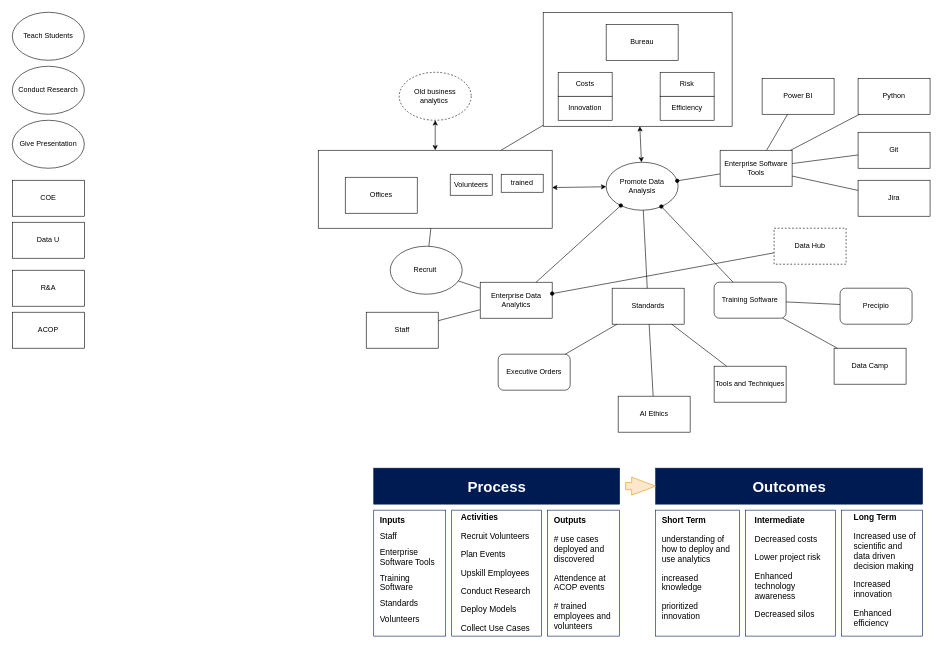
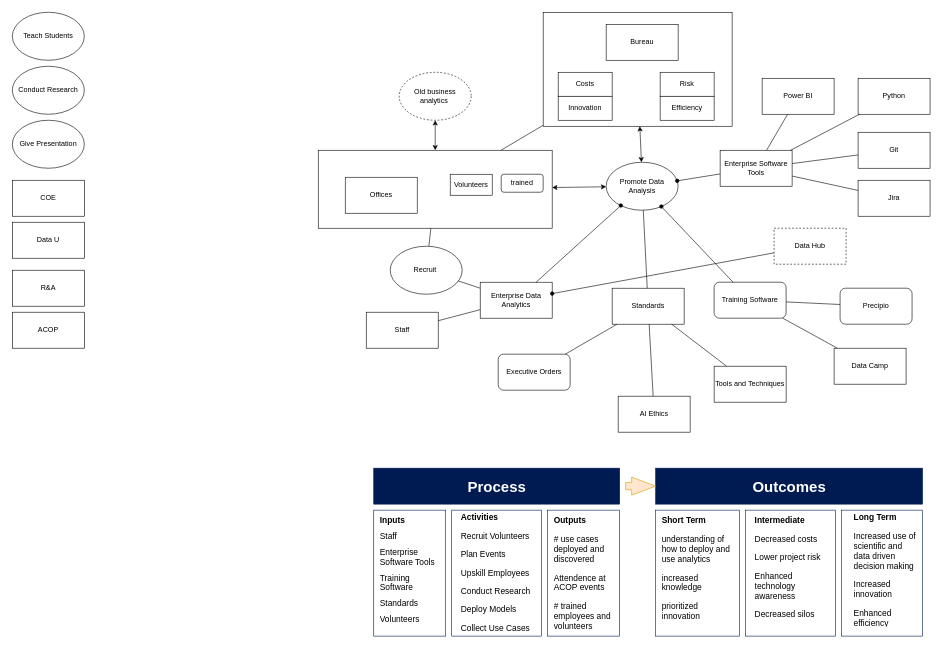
  <mxCell id="0" />
  <mxCell id="1" parent="0" />
  <mxCell id="2" value="" style="rounded=0;whiteSpace=wrap;html=1;" vertex="1" parent="1"><mxGeometry x="530" y="250" width="390" height="130" as="geometry" /></mxCell>
  <mxCell id="3" value="" style="rounded=0;whiteSpace=wrap;html=1;" vertex="1" parent="1"><mxGeometry x="905" y="20" width="315" height="190" as="geometry" /></mxCell>
  <mxCell id="4" value="Data U" style="rounded=0;whiteSpace=wrap;html=1;" vertex="1" parent="1"><mxGeometry x="20" y="370" width="120" height="60" as="geometry" /></mxCell>
  <mxCell id="5" value="ACOP" style="rounded=0;whiteSpace=wrap;html=1;" vertex="1" parent="1"><mxGeometry x="20" y="520" width="120" height="60" as="geometry" /></mxCell>
  <mxCell id="6" value="COE" style="rounded=0;whiteSpace=wrap;html=1;" vertex="1" parent="1"><mxGeometry x="20" y="300" width="120" height="60" as="geometry" /></mxCell>
  <mxCell id="7" value="R&amp;amp;A" style="rounded=0;whiteSpace=wrap;html=1;" vertex="1" parent="1"><mxGeometry x="20" y="450" width="120" height="60" as="geometry" /></mxCell>
  <mxCell id="8" value="Conduct Research" style="ellipse;whiteSpace=wrap;html=1;" vertex="1" parent="1"><mxGeometry x="20" y="110" width="120" height="80" as="geometry" /></mxCell>
  <mxCell id="9" value="Teach Students" style="ellipse;whiteSpace=wrap;html=1;" vertex="1" parent="1"><mxGeometry x="20" y="20" width="120" height="80" as="geometry" /></mxCell>
  <mxCell id="10" value="Give Presentation" style="ellipse;whiteSpace=wrap;html=1;" vertex="1" parent="1"><mxGeometry x="20" y="200" width="120" height="80" as="geometry" /></mxCell>
  <mxCell id="11" value="Promote Data Analysis" style="ellipse;whiteSpace=wrap;html=1;" vertex="1" parent="1"><mxGeometry x="1010" y="270" width="120" height="80" as="geometry" /></mxCell>
  <mxCell id="12" value="Enterprise Data Analytics" style="rounded=0;whiteSpace=wrap;html=1;" vertex="1" parent="1"><mxGeometry x="800" y="470" width="120" height="60" as="geometry" /></mxCell>
  <mxCell id="13" value="Bureau" style="rounded=0;whiteSpace=wrap;html=1;" vertex="1" parent="1"><mxGeometry x="1010" y="40" width="120" height="60" as="geometry" /></mxCell>
  <mxCell id="14" value="Costs" style="rounded=0;whiteSpace=wrap;html=1;" vertex="1" parent="1"><mxGeometry x="930" y="120" width="90" height="40" as="geometry" /></mxCell>
  <mxCell id="15" value="Innovation" style="rounded=0;whiteSpace=wrap;html=1;" vertex="1" parent="1"><mxGeometry x="930" y="160" width="90" height="40" as="geometry" /></mxCell>
  <mxCell id="16" value="" style="endArrow=classic;startArrow=classic;html=1;rounded=0;" edge="1" parent="1" source="11" target="3"><mxGeometry width="50" height="50" relative="1" as="geometry"><mxPoint x="920" y="320" as="sourcePoint" /><mxPoint x="970" y="270" as="targetPoint" /></mxGeometry></mxCell>
  <mxCell id="17" value="" style="endArrow=oval;html=1;rounded=0;endFill=1;" edge="1" parent="1" source="12" target="11"><mxGeometry width="50" height="50" relative="1" as="geometry"><mxPoint x="870" y="400" as="sourcePoint" /><mxPoint x="920" y="350" as="targetPoint" /></mxGeometry></mxCell>
  <mxCell id="18" value="Data Hub" style="rounded=0;whiteSpace=wrap;html=1;dashed=1;" vertex="1" parent="1"><mxGeometry x="1290" y="380" width="120" height="60" as="geometry" /></mxCell>
  <mxCell id="19" value="" style="endArrow=oval;html=1;rounded=0;endFill=1;" edge="1" parent="1" source="18" target="12"><mxGeometry width="50" height="50" relative="1" as="geometry"><mxPoint x="710" y="220" as="sourcePoint" /><mxPoint x="760" y="170" as="targetPoint" /></mxGeometry></mxCell>
  <mxCell id="20" value="Offices" style="rounded=0;whiteSpace=wrap;html=1;" vertex="1" parent="1"><mxGeometry x="575" y="295" width="120" height="60" as="geometry" /></mxCell>
  <mxCell id="21" value="" style="endArrow=none;html=1;rounded=0;" edge="1" parent="1" source="2" target="3"><mxGeometry width="50" height="50" relative="1" as="geometry"><mxPoint x="840" y="240" as="sourcePoint" /><mxPoint x="890" y="190" as="targetPoint" /></mxGeometry></mxCell>
  <mxCell id="22" value="Standards" style="rounded=0;whiteSpace=wrap;html=1;" vertex="1" parent="1"><mxGeometry x="1020" y="480" width="120" height="60" as="geometry" /></mxCell>
  <mxCell id="23" value="" style="endArrow=none;html=1;rounded=0;" edge="1" parent="1" source="11" target="22"><mxGeometry width="50" height="50" relative="1" as="geometry"><mxPoint x="840" y="240" as="sourcePoint" /><mxPoint x="890" y="190" as="targetPoint" /></mxGeometry></mxCell>
  <mxCell id="24" value="Training Software" style="rounded=1;whiteSpace=wrap;html=1;" vertex="1" parent="1"><mxGeometry x="1190" y="470" width="120" height="60" as="geometry" /></mxCell>
  <mxCell id="25" value="Executive Orders" style="rounded=1;whiteSpace=wrap;html=1;" vertex="1" parent="1"><mxGeometry x="830" y="590" width="120" height="60" as="geometry" /></mxCell>
  <mxCell id="26" value="" style="endArrow=oval;html=1;rounded=0;endFill=1;" edge="1" parent="1" source="24" target="11"><mxGeometry width="50" height="50" relative="1" as="geometry"><mxPoint x="840" y="240" as="sourcePoint" /><mxPoint x="890" y="190" as="targetPoint" /></mxGeometry></mxCell>
  <mxCell id="27" value="" style="endArrow=none;html=1;rounded=0;startArrow=none;startFill=0;" edge="1" parent="1" source="22" target="25"><mxGeometry width="50" height="50" relative="1" as="geometry"><mxPoint x="840" y="240" as="sourcePoint" /><mxPoint x="890" y="190" as="targetPoint" /></mxGeometry></mxCell>
- <mxCell id="28" value="trained" style="rounded=0;whiteSpace=wrap;html=1;" vertex="1" parent="1"><mxGeometry x="835" y="290" width="70" height="30" as="geometry" /></mxCell>
+ <mxCell id="28" value="trained" style="whiteSpace=wrap;html=1;rounded=1;" vertex="1" parent="1"><mxGeometry x="835" y="290" width="70" height="30" as="geometry" /></mxCell>
  <mxCell id="29" value="" style="endArrow=classic;startArrow=classic;html=1;rounded=0;" edge="1" parent="1" source="2" target="11"><mxGeometry width="50" height="50" relative="1" as="geometry"><mxPoint x="840" y="240" as="sourcePoint" /><mxPoint x="890" y="190" as="targetPoint" /></mxGeometry></mxCell>
  <mxCell id="30" value="Risk" style="rounded=0;whiteSpace=wrap;html=1;" vertex="1" parent="1"><mxGeometry x="1100" y="120" width="90" height="40" as="geometry" /></mxCell>
  <mxCell id="31" value="Efficiency" style="rounded=0;whiteSpace=wrap;html=1;" vertex="1" parent="1"><mxGeometry x="1100" y="160" width="90" height="40" as="geometry" /></mxCell>
  <mxCell id="32" value="Old business analytics&amp;nbsp;" style="ellipse;whiteSpace=wrap;html=1;dashed=1;" vertex="1" parent="1"><mxGeometry x="665" y="120" width="120" height="80" as="geometry" /></mxCell>
  <mxCell id="33" value="" style="endArrow=classic;startArrow=classic;html=1;rounded=0;" edge="1" parent="1" source="32" target="2"><mxGeometry width="50" height="50" relative="1" as="geometry"><mxPoint x="1040" y="430" as="sourcePoint" /><mxPoint x="1090" y="380" as="targetPoint" /></mxGeometry></mxCell>
  <mxCell id="34" value="Jira" style="rounded=0;whiteSpace=wrap;html=1;" vertex="1" parent="1"><mxGeometry x="1430" y="300" width="120" height="60" as="geometry" /></mxCell>
  <mxCell id="35" value="AI Ethics" style="rounded=0;whiteSpace=wrap;html=1;" vertex="1" parent="1"><mxGeometry x="1030" y="660" width="120" height="60" as="geometry" /></mxCell>
  <mxCell id="36" value="Tools and Techniques" style="rounded=0;whiteSpace=wrap;html=1;" vertex="1" parent="1"><mxGeometry x="1190" y="610" width="120" height="60" as="geometry" /></mxCell>
  <mxCell id="37" value="" style="endArrow=none;html=1;rounded=0;" edge="1" parent="1" source="35" target="22"><mxGeometry width="50" height="50" relative="1" as="geometry"><mxPoint x="1070" y="390" as="sourcePoint" /><mxPoint x="1120" y="340" as="targetPoint" /></mxGeometry></mxCell>
  <mxCell id="38" value="" style="endArrow=none;html=1;rounded=0;" edge="1" parent="1" source="36" target="22"><mxGeometry width="50" height="50" relative="1" as="geometry"><mxPoint x="1070" y="390" as="sourcePoint" /><mxPoint x="1120" y="340" as="targetPoint" /></mxGeometry></mxCell>
  <mxCell id="39" value="Enterprise Software Tools" style="rounded=0;whiteSpace=wrap;html=1;" vertex="1" parent="1"><mxGeometry x="1200" y="250" width="120" height="60" as="geometry" /></mxCell>
  <mxCell id="40" value="" style="endArrow=none;html=1;rounded=0;startArrow=oval;startFill=1;" edge="1" parent="1" source="11" target="39"><mxGeometry width="50" height="50" relative="1" as="geometry"><mxPoint x="1070" y="380" as="sourcePoint" /><mxPoint x="1120" y="330" as="targetPoint" /></mxGeometry></mxCell>
  <mxCell id="41" value="Power BI" style="rounded=0;whiteSpace=wrap;html=1;" vertex="1" parent="1"><mxGeometry x="1270" y="130" width="120" height="60" as="geometry" /></mxCell>
  <mxCell id="42" value="Python" style="rounded=0;whiteSpace=wrap;html=1;" vertex="1" parent="1"><mxGeometry x="1430" y="130" width="120" height="60" as="geometry" /></mxCell>
  <mxCell id="43" value="Git" style="rounded=0;whiteSpace=wrap;html=1;" vertex="1" parent="1"><mxGeometry x="1430" y="220" width="120" height="60" as="geometry" /></mxCell>
  <mxCell id="44" value="" style="endArrow=none;html=1;rounded=0;" edge="1" parent="1" source="39" target="41"><mxGeometry width="50" height="50" relative="1" as="geometry"><mxPoint x="1070" y="380" as="sourcePoint" /><mxPoint x="1120" y="330" as="targetPoint" /></mxGeometry></mxCell>
  <mxCell id="45" value="" style="endArrow=none;html=1;rounded=0;" edge="1" parent="1" source="39" target="42"><mxGeometry width="50" height="50" relative="1" as="geometry"><mxPoint x="1070" y="380" as="sourcePoint" /><mxPoint x="1120" y="330" as="targetPoint" /></mxGeometry></mxCell>
  <mxCell id="46" value="" style="endArrow=none;html=1;rounded=0;" edge="1" parent="1" source="43" target="39"><mxGeometry width="50" height="50" relative="1" as="geometry"><mxPoint x="1070" y="380" as="sourcePoint" /><mxPoint x="1120" y="330" as="targetPoint" /></mxGeometry></mxCell>
  <mxCell id="47" value="" style="endArrow=none;html=1;rounded=0;" edge="1" parent="1" source="34" target="39"><mxGeometry width="50" height="50" relative="1" as="geometry"><mxPoint x="1070" y="380" as="sourcePoint" /><mxPoint x="1120" y="330" as="targetPoint" /></mxGeometry></mxCell>
  <mxCell id="48" value="Precipio" style="rounded=1;whiteSpace=wrap;html=1;" vertex="1" parent="1"><mxGeometry x="1400" y="480" width="120" height="60" as="geometry" /></mxCell>
  <mxCell id="49" value="Data Camp" style="rounded=0;whiteSpace=wrap;html=1;" vertex="1" parent="1"><mxGeometry x="1390" y="580" width="120" height="60" as="geometry" /></mxCell>
  <mxCell id="50" value="" style="endArrow=none;html=1;rounded=0;" edge="1" parent="1" source="48" target="24"><mxGeometry width="50" height="50" relative="1" as="geometry"><mxPoint x="1070" y="380" as="sourcePoint" /><mxPoint x="1120" y="330" as="targetPoint" /></mxGeometry></mxCell>
  <mxCell id="51" value="" style="endArrow=none;html=1;rounded=0;" edge="1" parent="1" source="49" target="24"><mxGeometry width="50" height="50" relative="1" as="geometry"><mxPoint x="1070" y="380" as="sourcePoint" /><mxPoint x="1120" y="330" as="targetPoint" /></mxGeometry></mxCell>
  <mxCell id="52" value="Staff" style="rounded=0;whiteSpace=wrap;html=1;" vertex="1" parent="1"><mxGeometry x="610" y="520" width="120" height="60" as="geometry" /></mxCell>
  <mxCell id="53" value="Volunteers" style="rounded=0;whiteSpace=wrap;html=1;" vertex="1" parent="1"><mxGeometry x="750" y="290" width="70" height="35" as="geometry" /></mxCell>
  <mxCell id="54" value="" style="endArrow=none;html=1;rounded=0;" edge="1" parent="1" source="2" target="56"><mxGeometry width="50" height="50" relative="1" as="geometry"><mxPoint x="1070" y="380" as="sourcePoint" /><mxPoint x="1120" y="330" as="targetPoint" /></mxGeometry></mxCell>
  <mxCell id="55" value="" style="endArrow=none;html=1;rounded=0;" edge="1" parent="1" source="52" target="12"><mxGeometry width="50" height="50" relative="1" as="geometry"><mxPoint x="1070" y="380" as="sourcePoint" /><mxPoint x="1120" y="330" as="targetPoint" /></mxGeometry></mxCell>
  <mxCell id="56" value="Recruit&amp;nbsp;" style="ellipse;whiteSpace=wrap;html=1;" vertex="1" parent="1"><mxGeometry x="650" y="410" width="120" height="80" as="geometry" /></mxCell>
  <mxCell id="57" value="" style="endArrow=none;html=1;rounded=0;" edge="1" parent="1" source="56" target="12"><mxGeometry width="50" height="50" relative="1" as="geometry"><mxPoint x="1070" y="380" as="sourcePoint" /><mxPoint x="1120" y="330" as="targetPoint" /></mxGeometry></mxCell>
  <mxCell id="58" value="&lt;font size=&quot;1&quot; color=&quot;#ffffff&quot;&gt;&lt;b style=&quot;font-size: 25px;&quot;&gt;Process&lt;/b&gt;&lt;/font&gt;" style="rounded=0;whiteSpace=wrap;html=1;strokeColor=#001B52;fillColor=#001B52;" vertex="1" parent="1"><mxGeometry x="622.5" y="780" width="410" height="60" as="geometry" /></mxCell>
  <mxCell id="59" value="&lt;b&gt;&lt;font color=&quot;#ffffff&quot; style=&quot;font-size: 25px;&quot;&gt;Outcomes&lt;/font&gt;&lt;/b&gt;" style="rounded=0;whiteSpace=wrap;html=1;strokeColor=#001B52;fillColor=#001B52;" vertex="1" parent="1"><mxGeometry x="1092.5" y="780" width="445" height="60" as="geometry" /></mxCell>
  <mxCell id="60" value="" style="rounded=0;whiteSpace=wrap;html=1;strokeColor=#001B52;fontSize=25;fontColor=#FFFFFF;fillColor=#FFFFFF;" vertex="1" parent="1"><mxGeometry x="622.5" y="850" width="120" height="210" as="geometry" /></mxCell>
  <mxCell id="61" value="&lt;h1 style=&quot;font-size: 14px;&quot;&gt;&lt;span style=&quot;color: rgb(0, 0, 0); background-color: initial;&quot;&gt;Inputs&lt;/span&gt;&lt;/h1&gt;&lt;h1 style=&quot;font-size: 14px;&quot;&gt;&lt;span style=&quot;color: rgb(0, 0, 0); background-color: initial; font-weight: normal;&quot;&gt;Staff&amp;nbsp;&lt;/span&gt;&lt;/h1&gt;&lt;h1 style=&quot;font-size: 14px;&quot;&gt;&lt;span style=&quot;color: rgb(0, 0, 0); background-color: initial; font-weight: normal;&quot;&gt;Enterprise Software Tools&amp;nbsp;&lt;/span&gt;&lt;/h1&gt;&lt;h1 style=&quot;font-size: 14px;&quot;&gt;&lt;span style=&quot;color: rgb(0, 0, 0); background-color: initial; font-weight: normal;&quot;&gt;Training Software&amp;nbsp;&lt;/span&gt;&lt;/h1&gt;&lt;h1 style=&quot;font-size: 14px;&quot;&gt;&lt;span style=&quot;color: rgb(0, 0, 0); background-color: initial; font-weight: normal;&quot;&gt;Standards&amp;nbsp;&lt;/span&gt;&lt;/h1&gt;&lt;h1 style=&quot;font-size: 14px;&quot;&gt;&lt;span style=&quot;color: rgb(0, 0, 0); background-color: initial; font-weight: normal;&quot;&gt;Volunteers&lt;/span&gt;&lt;/h1&gt;" style="text;html=1;strokeColor=none;fillColor=none;spacing=5;spacingTop=-20;whiteSpace=wrap;overflow=hidden;rounded=0;fontSize=25;fontColor=#FFFFFF;" vertex="1" parent="1"><mxGeometry x="627.5" y="860" width="105" height="190" as="geometry" /></mxCell>
  <mxCell id="62" value="" style="rounded=0;whiteSpace=wrap;html=1;strokeColor=#001B52;fontSize=25;fontColor=#FFFFFF;fillColor=#FFFFFF;" vertex="1" parent="1"><mxGeometry x="752.5" y="850" width="150" height="210" as="geometry" /></mxCell>
  <mxCell id="63" value="&lt;h1 style=&quot;font-size: 14px;&quot;&gt;&lt;font style=&quot;font-size: 14px;&quot; color=&quot;#000000&quot;&gt;Activities&lt;/font&gt;&lt;/h1&gt;&lt;p style=&quot;font-size: 14px;&quot;&gt;&lt;font style=&quot;font-size: 14px;&quot; color=&quot;#000000&quot;&gt;Recruit Volunteers&amp;nbsp;&lt;/font&gt;&lt;/p&gt;&lt;p style=&quot;font-size: 14px;&quot;&gt;&lt;font style=&quot;font-size: 14px;&quot; color=&quot;#000000&quot;&gt;Plan Events&amp;nbsp;&lt;/font&gt;&lt;/p&gt;&lt;p style=&quot;font-size: 14px;&quot;&gt;&lt;font style=&quot;font-size: 14px;&quot; color=&quot;#000000&quot;&gt;Upskill Employees&amp;nbsp;&lt;/font&gt;&lt;/p&gt;&lt;p style=&quot;font-size: 14px;&quot;&gt;&lt;font style=&quot;font-size: 14px;&quot; color=&quot;#000000&quot;&gt;Conduct Research&amp;nbsp;&lt;/font&gt;&lt;/p&gt;&lt;p style=&quot;font-size: 14px;&quot;&gt;&lt;font style=&quot;font-size: 14px;&quot; color=&quot;#000000&quot;&gt;Deploy Models&amp;nbsp;&lt;/font&gt;&lt;/p&gt;&lt;p style=&quot;font-size: 14px;&quot;&gt;&lt;font color=&quot;#000000&quot;&gt;Collect Use Cases&lt;/font&gt;&lt;/p&gt;" style="text;html=1;strokeColor=none;fillColor=none;spacing=5;spacingTop=-20;whiteSpace=wrap;overflow=hidden;rounded=0;fontSize=25;fontColor=#FFFFFF;" vertex="1" parent="1"><mxGeometry x="762.5" y="855" width="130" height="200" as="geometry" /></mxCell>
  <mxCell id="64" value="" style="rounded=0;whiteSpace=wrap;html=1;strokeColor=#001B52;fontSize=25;fontColor=#FFFFFF;fillColor=#FFFFFF;" vertex="1" parent="1"><mxGeometry x="912.5" y="850" width="120" height="210" as="geometry" /></mxCell>
  <mxCell id="65" value="&lt;h1 style=&quot;font-size: 14px;&quot;&gt;&lt;font style=&quot;font-size: 14px;&quot; color=&quot;#000000&quot;&gt;Outputs&lt;/font&gt;&lt;/h1&gt;&lt;p style=&quot;font-size: 14px;&quot;&gt;&lt;font style=&quot;font-size: 14px;&quot; color=&quot;#000000&quot;&gt;# use cases deployed and discovered&lt;/font&gt;&lt;/p&gt;&lt;p style=&quot;font-size: 14px;&quot;&gt;&lt;font style=&quot;font-size: 14px;&quot; color=&quot;#000000&quot;&gt;Attendence at ACOP events&amp;nbsp;&lt;/font&gt;&lt;/p&gt;&lt;p style=&quot;font-size: 14px;&quot;&gt;&lt;font style=&quot;font-size: 14px;&quot; color=&quot;#000000&quot;&gt;# trained&amp;nbsp; employees and volunteers&lt;/font&gt;&lt;/p&gt;" style="text;html=1;strokeColor=none;fillColor=none;spacing=5;spacingTop=-20;whiteSpace=wrap;overflow=hidden;rounded=0;fontSize=25;fontColor=#FFFFFF;" vertex="1" parent="1"><mxGeometry x="917.5" y="860" width="105" height="190" as="geometry" /></mxCell>
  <mxCell id="66" value="" style="rounded=0;whiteSpace=wrap;html=1;strokeColor=#001B52;fontSize=25;fontColor=#FFFFFF;fillColor=#FFFFFF;" vertex="1" parent="1"><mxGeometry x="1092.5" y="850" width="140" height="210" as="geometry" /></mxCell>
  <mxCell id="67" value="&lt;h1 style=&quot;font-size: 14px;&quot;&gt;&lt;font style=&quot;font-size: 14px;&quot; color=&quot;#000000&quot;&gt;Short Term&lt;/font&gt;&lt;/h1&gt;&lt;p style=&quot;font-size: 14px;&quot;&gt;&lt;font style=&quot;font-size: 14px;&quot; color=&quot;#000000&quot;&gt;understanding of how to deploy and use analytics&amp;nbsp;&lt;/font&gt;&lt;/p&gt;&lt;p style=&quot;font-size: 14px;&quot;&gt;&lt;font style=&quot;font-size: 14px;&quot; color=&quot;#000000&quot;&gt;increased knowledge&amp;nbsp;&lt;/font&gt;&lt;/p&gt;&lt;p style=&quot;font-size: 14px;&quot;&gt;&lt;font style=&quot;font-size: 14px;&quot; color=&quot;#000000&quot;&gt;prioritized innovation&lt;/font&gt;&lt;/p&gt;" style="text;html=1;strokeColor=none;fillColor=none;spacing=5;spacingTop=-20;whiteSpace=wrap;overflow=hidden;rounded=0;fontSize=25;fontColor=#FFFFFF;" vertex="1" parent="1"><mxGeometry x="1097.5" y="860" width="122.5" height="190" as="geometry" /></mxCell>
  <mxCell id="68" value="" style="rounded=0;whiteSpace=wrap;html=1;strokeColor=#001B52;fontSize=25;fontColor=#FFFFFF;fillColor=#FFFFFF;" vertex="1" parent="1"><mxGeometry x="1242.5" y="850" width="150" height="210" as="geometry" /></mxCell>
  <mxCell id="69" value="&lt;h1 style=&quot;font-size: 14px;&quot;&gt;&lt;font style=&quot;font-size: 14px;&quot; color=&quot;#000000&quot;&gt;Intermediate&lt;/font&gt;&lt;/h1&gt;&lt;p style=&quot;font-size: 14px;&quot;&gt;&lt;font color=&quot;#000000&quot;&gt;Decreased costs&lt;/font&gt;&lt;/p&gt;&lt;p style=&quot;font-size: 14px;&quot;&gt;&lt;font color=&quot;#000000&quot;&gt;Lower project risk&lt;/font&gt;&lt;/p&gt;&lt;p style=&quot;font-size: 14px;&quot;&gt;&lt;font color=&quot;#000000&quot;&gt;Enhanced technology awareness&lt;/font&gt;&lt;/p&gt;&lt;p style=&quot;font-size: 14px;&quot;&gt;&lt;font color=&quot;#000000&quot;&gt;Decreased silos&amp;nbsp;&lt;/font&gt;&lt;/p&gt;" style="text;html=1;strokeColor=none;fillColor=none;spacing=5;spacingTop=-20;whiteSpace=wrap;overflow=hidden;rounded=0;fontSize=25;fontColor=#FFFFFF;" vertex="1" parent="1"><mxGeometry x="1252.5" y="860" width="130" height="190" as="geometry" /></mxCell>
  <mxCell id="70" value="" style="rounded=0;whiteSpace=wrap;html=1;strokeColor=#001B52;fontSize=25;fontColor=#FFFFFF;fillColor=#FFFFFF;" vertex="1" parent="1"><mxGeometry x="1402.5" y="850" width="135" height="210" as="geometry" /></mxCell>
  <mxCell id="71" value="&lt;h1 style=&quot;font-size: 14px;&quot;&gt;&lt;font style=&quot;font-size: 14px;&quot; color=&quot;#000000&quot;&gt;Long Term&lt;/font&gt;&lt;/h1&gt;&lt;p style=&quot;font-size: 14px;&quot;&gt;&lt;font style=&quot;font-size: 14px;&quot; color=&quot;#000000&quot;&gt;Increased use of scientific and data driven decision making&lt;/font&gt;&lt;/p&gt;&lt;p style=&quot;font-size: 14px;&quot;&gt;&lt;font style=&quot;font-size: 14px;&quot; color=&quot;#000000&quot;&gt;Increased innovation&lt;/font&gt;&lt;/p&gt;&lt;p style=&quot;font-size: 14px;&quot;&gt;&lt;font color=&quot;#000000&quot;&gt;Enhanced efficiency&lt;/font&gt;&lt;/p&gt;" style="text;html=1;strokeColor=none;fillColor=none;spacing=5;spacingTop=-20;whiteSpace=wrap;overflow=hidden;rounded=0;fontSize=25;fontColor=#FFFFFF;" vertex="1" parent="1"><mxGeometry x="1417.5" y="855" width="112.5" height="190" as="geometry" /></mxCell>
  <mxCell id="72" value="" style="html=1;shadow=0;dashed=0;align=center;verticalAlign=middle;shape=mxgraph.arrows2.arrow;dy=0.6;dx=40;notch=0;strokeColor=#d79b00;fontSize=14;fillColor=#ffe6cc;" vertex="1" parent="1"><mxGeometry x="1042.5" y="795" width="50" height="30" as="geometry" /></mxCell>
